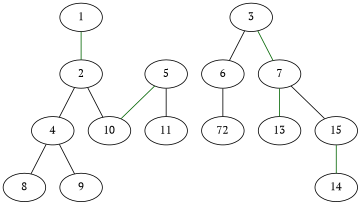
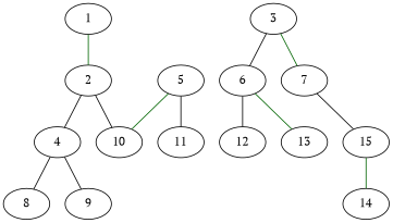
  graph {
    fontname="PT Serif"
    node [fontname="PT Serif"]
    edge [color=black fontname="PT Serif"]
    1
    2
    4
    10
    3
    6
    7
    8
    9
    5
    11
-   12 [label=72]
+   12
    13
    15
    14
    1 -- 2 [color=darkgreen]
    2 -- 4
    2 -- 10
    4 -- 8
    4 -- 9
    3 -- 6
    3 -- 7 [color=darkgreen]
    6 -- 12
-   7 -- 13 [color=darkgreen]
+   6 -- 13 [color=darkgreen]
    7 -- 15
    5 -- 10 [color=darkgreen]
    5 -- 11
    15 -- 14 [color=darkgreen]
  }
